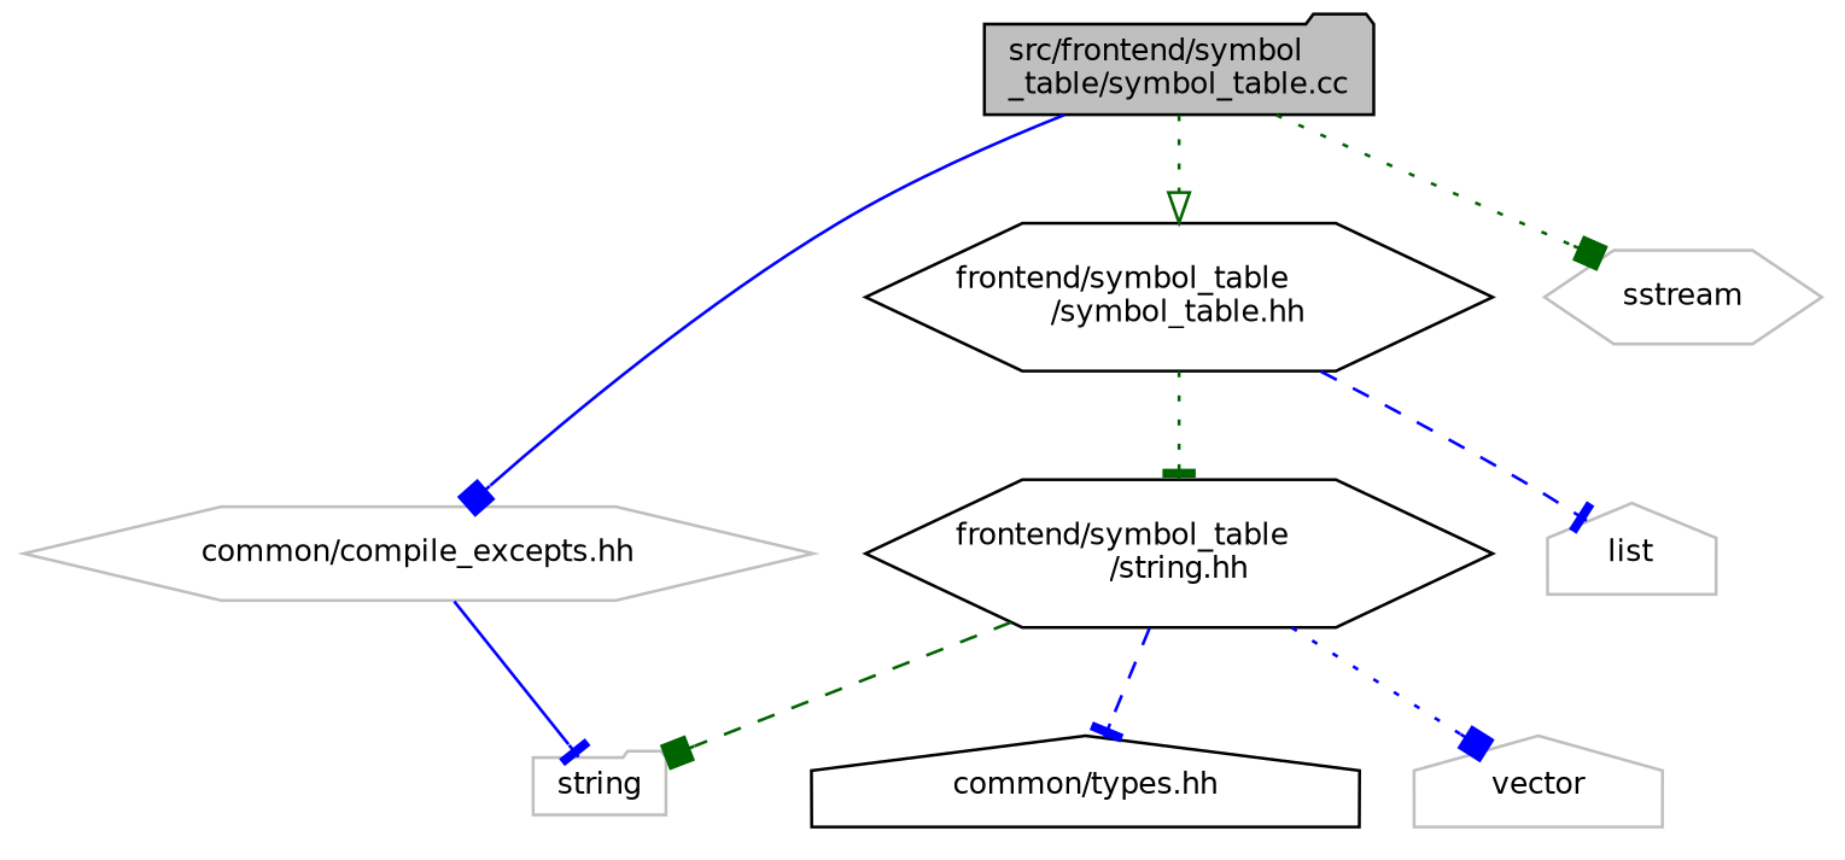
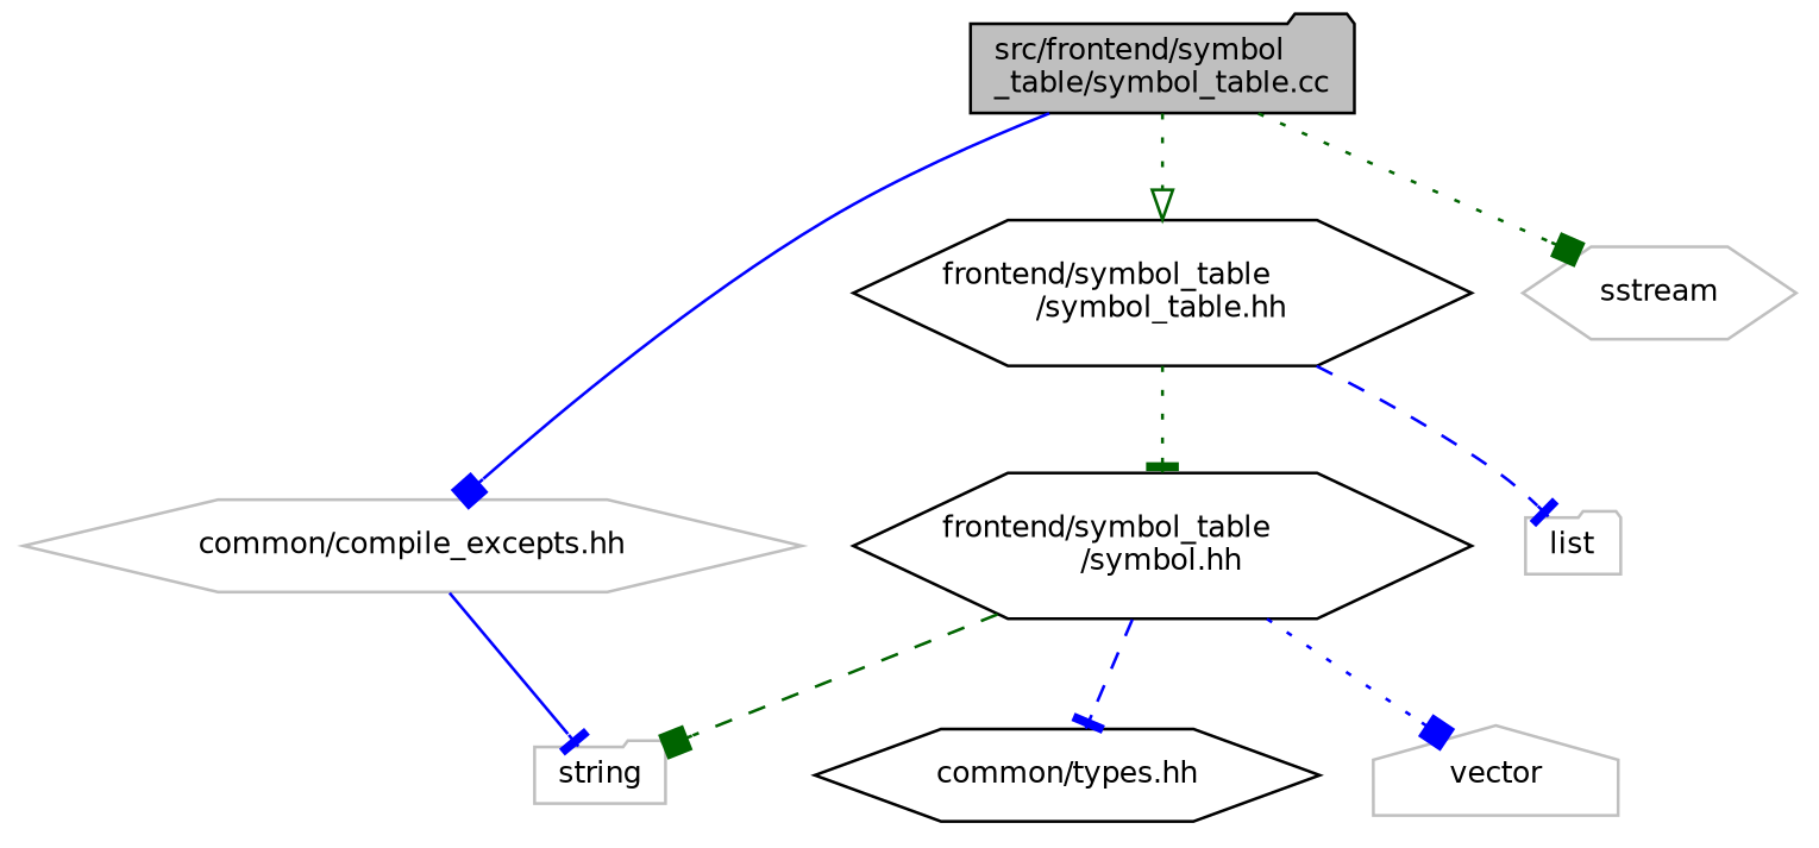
  digraph {
    node [color=grey75 fillcolor=white fontname=Helvetica fontsize=10 shape=hexagon style=filled]
    edge [arrowhead=box color=blue fontname=Helvetica fontsize=10 labelfontname=Helvetica labelfontsize=10 style=dotted]
    n1 [color=black fillcolor=grey75 fontcolor=black height=0.2 label="src/frontend/symbol\l_table/symbol_table.cc" shape=folder width=0.4]
    n2 [height=0.2 label="common/compile_excepts.hh" width=0.4]
    n3 [color=black height=0.2 label="frontend/symbol_table\l/symbol_table.hh" width=0.4]
    n4 [height=0.2 label=sstream width=0.4]
    n5 [height=0.2 label=string shape=folder width=0.4]
-   n6 [color=black height=0.2 label="frontend/symbol_table\l/string.hh" width=0.4]
-   n7 [height=0.2 label=list shape=house width=0.4]
-   n8 [color=black height=0.2 label="common/types.hh" shape=house width=0.4]
+   n6 [color=black height=0.2 label="frontend/symbol_table\l/symbol.hh" width=0.4]
+   n7 [height=0.2 label=list shape=folder width=0.4]
+   n8 [color=black height=0.2 label="common/types.hh" width=0.4]
    n9 [height=0.2 label=vector shape=house width=0.4]
    n1 -> n2 [style=solid]
    n1 -> n3 [arrowhead=onormal color=darkgreen]
    n1 -> n4 [color=darkgreen]
    n2 -> n5 [arrowhead=tee style=solid]
    n3 -> n6 [arrowhead=tee color=darkgreen]
    n3 -> n7 [arrowhead=tee style=dashed]
    n6 -> n5 [color=darkgreen style=dashed]
    n6 -> n8 [arrowhead=tee style=dashed]
    n6 -> n9
  }
